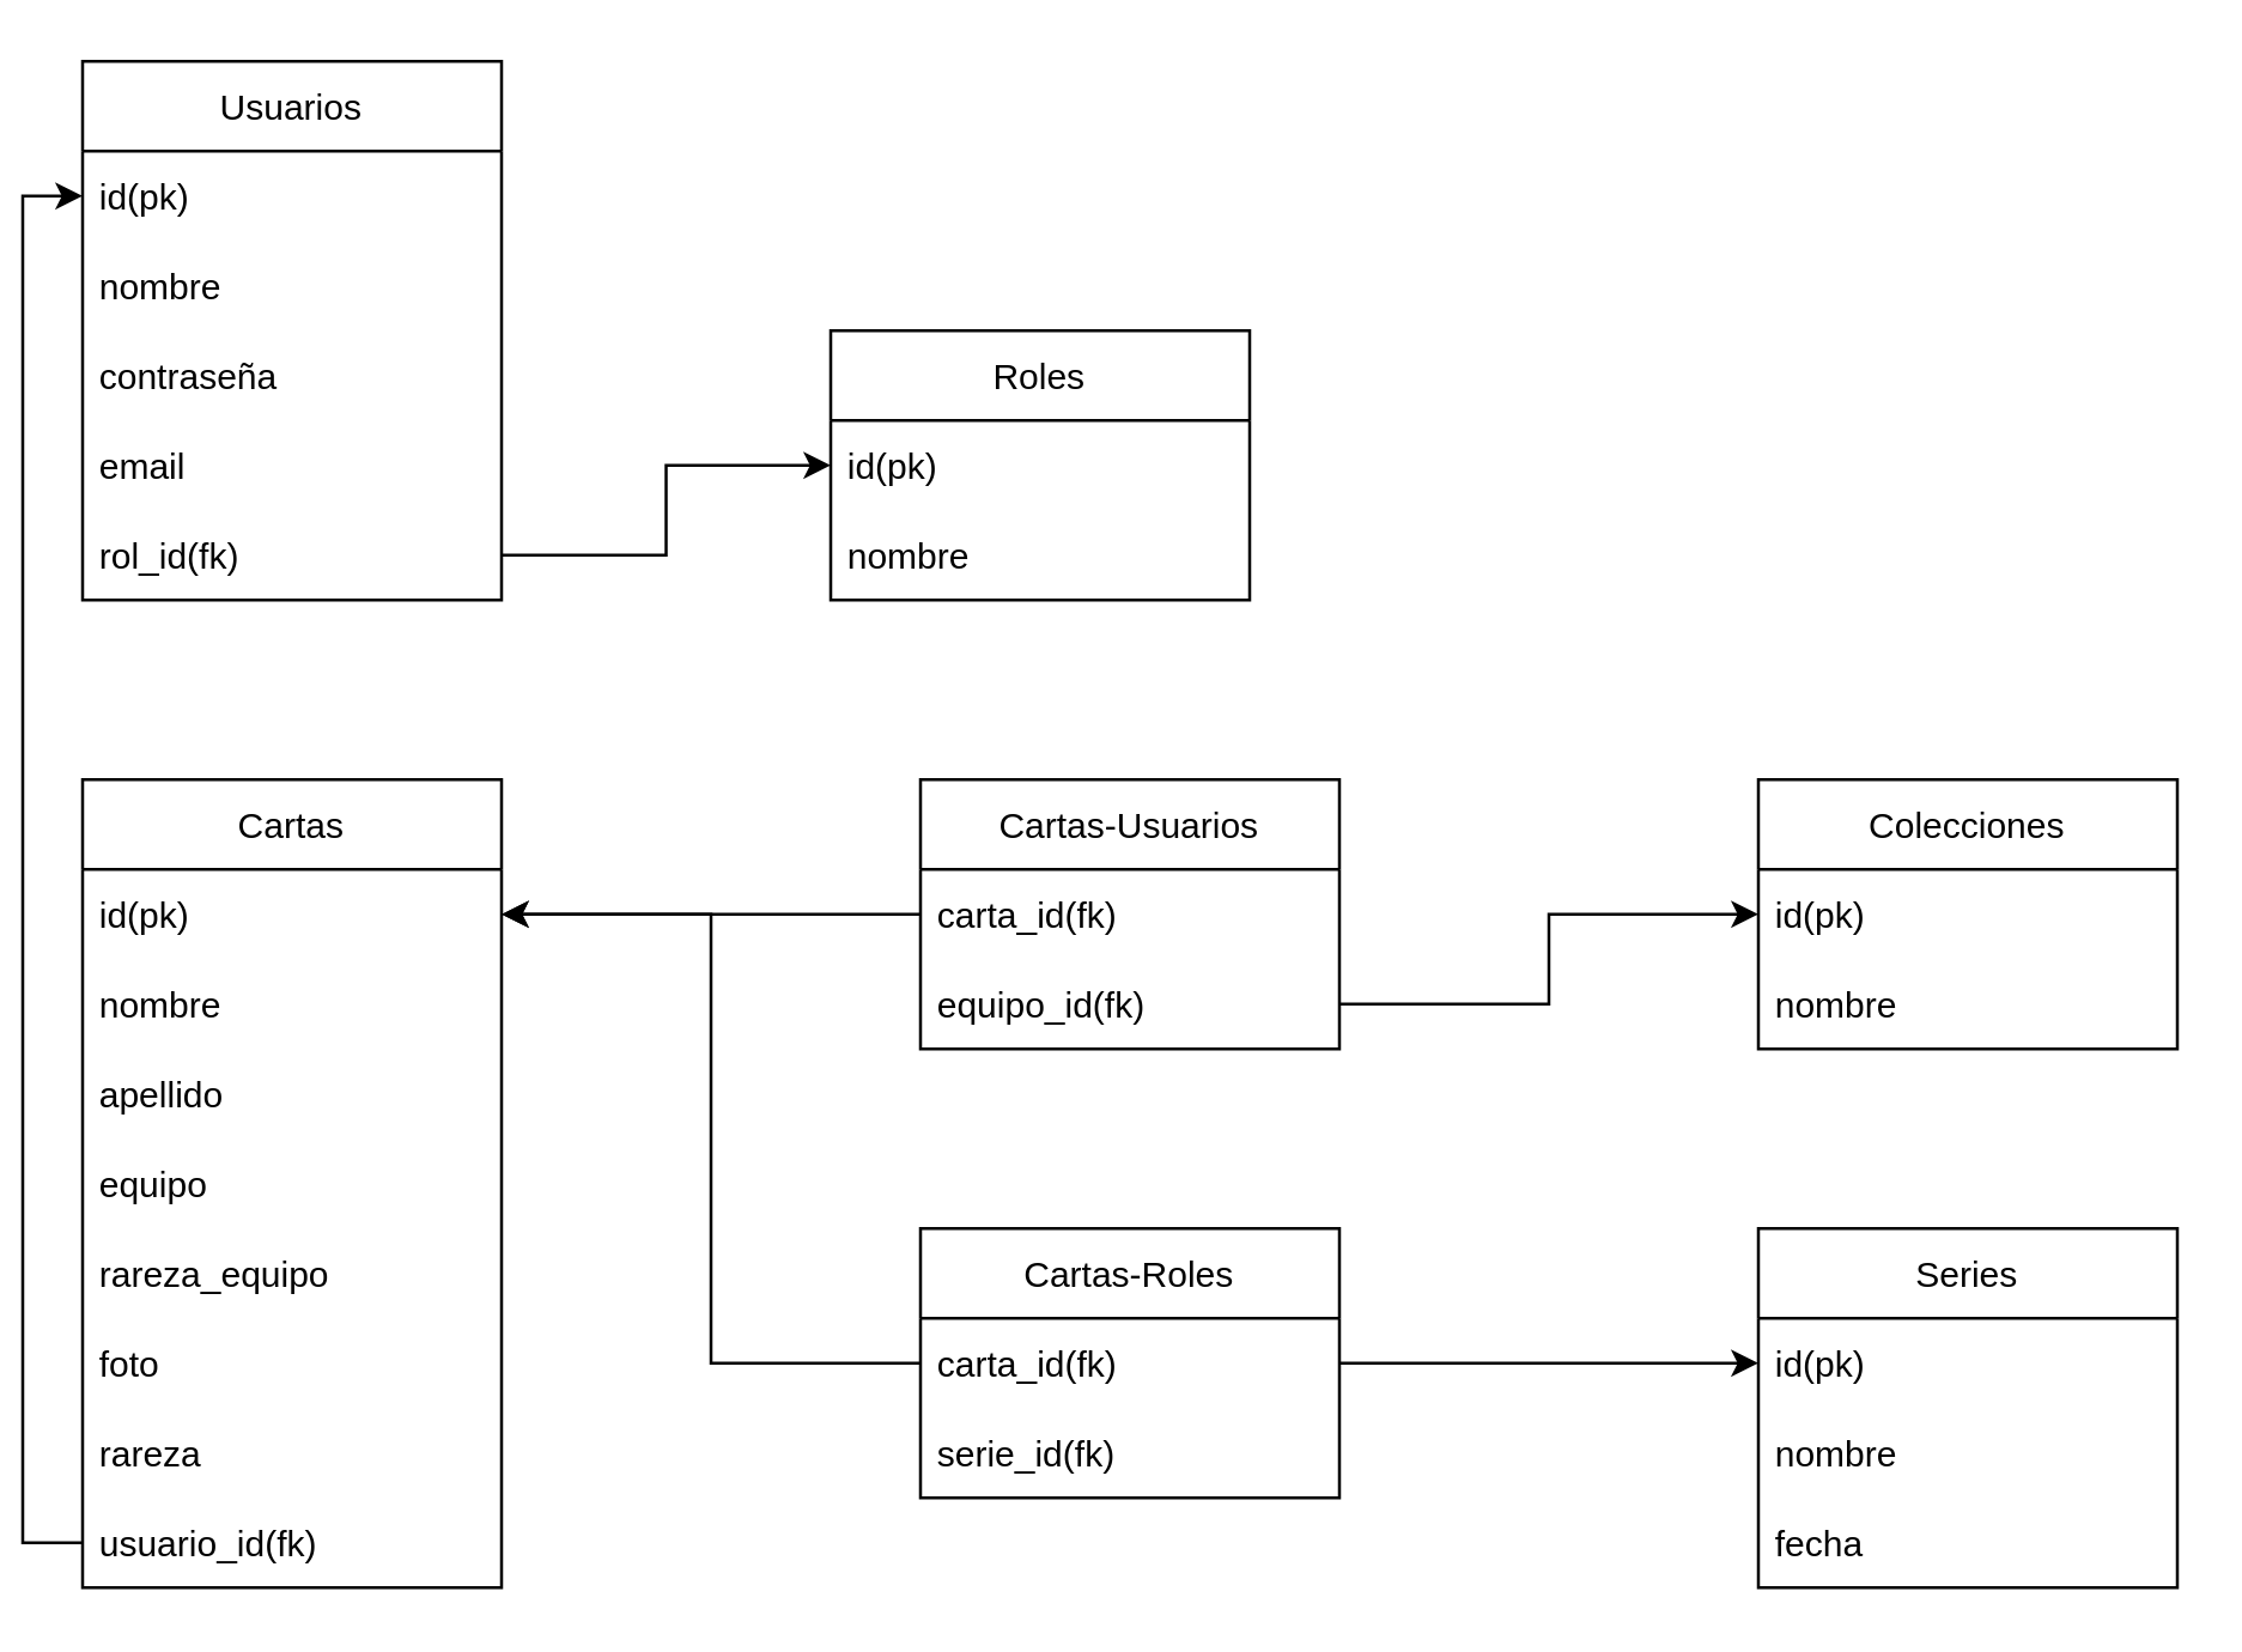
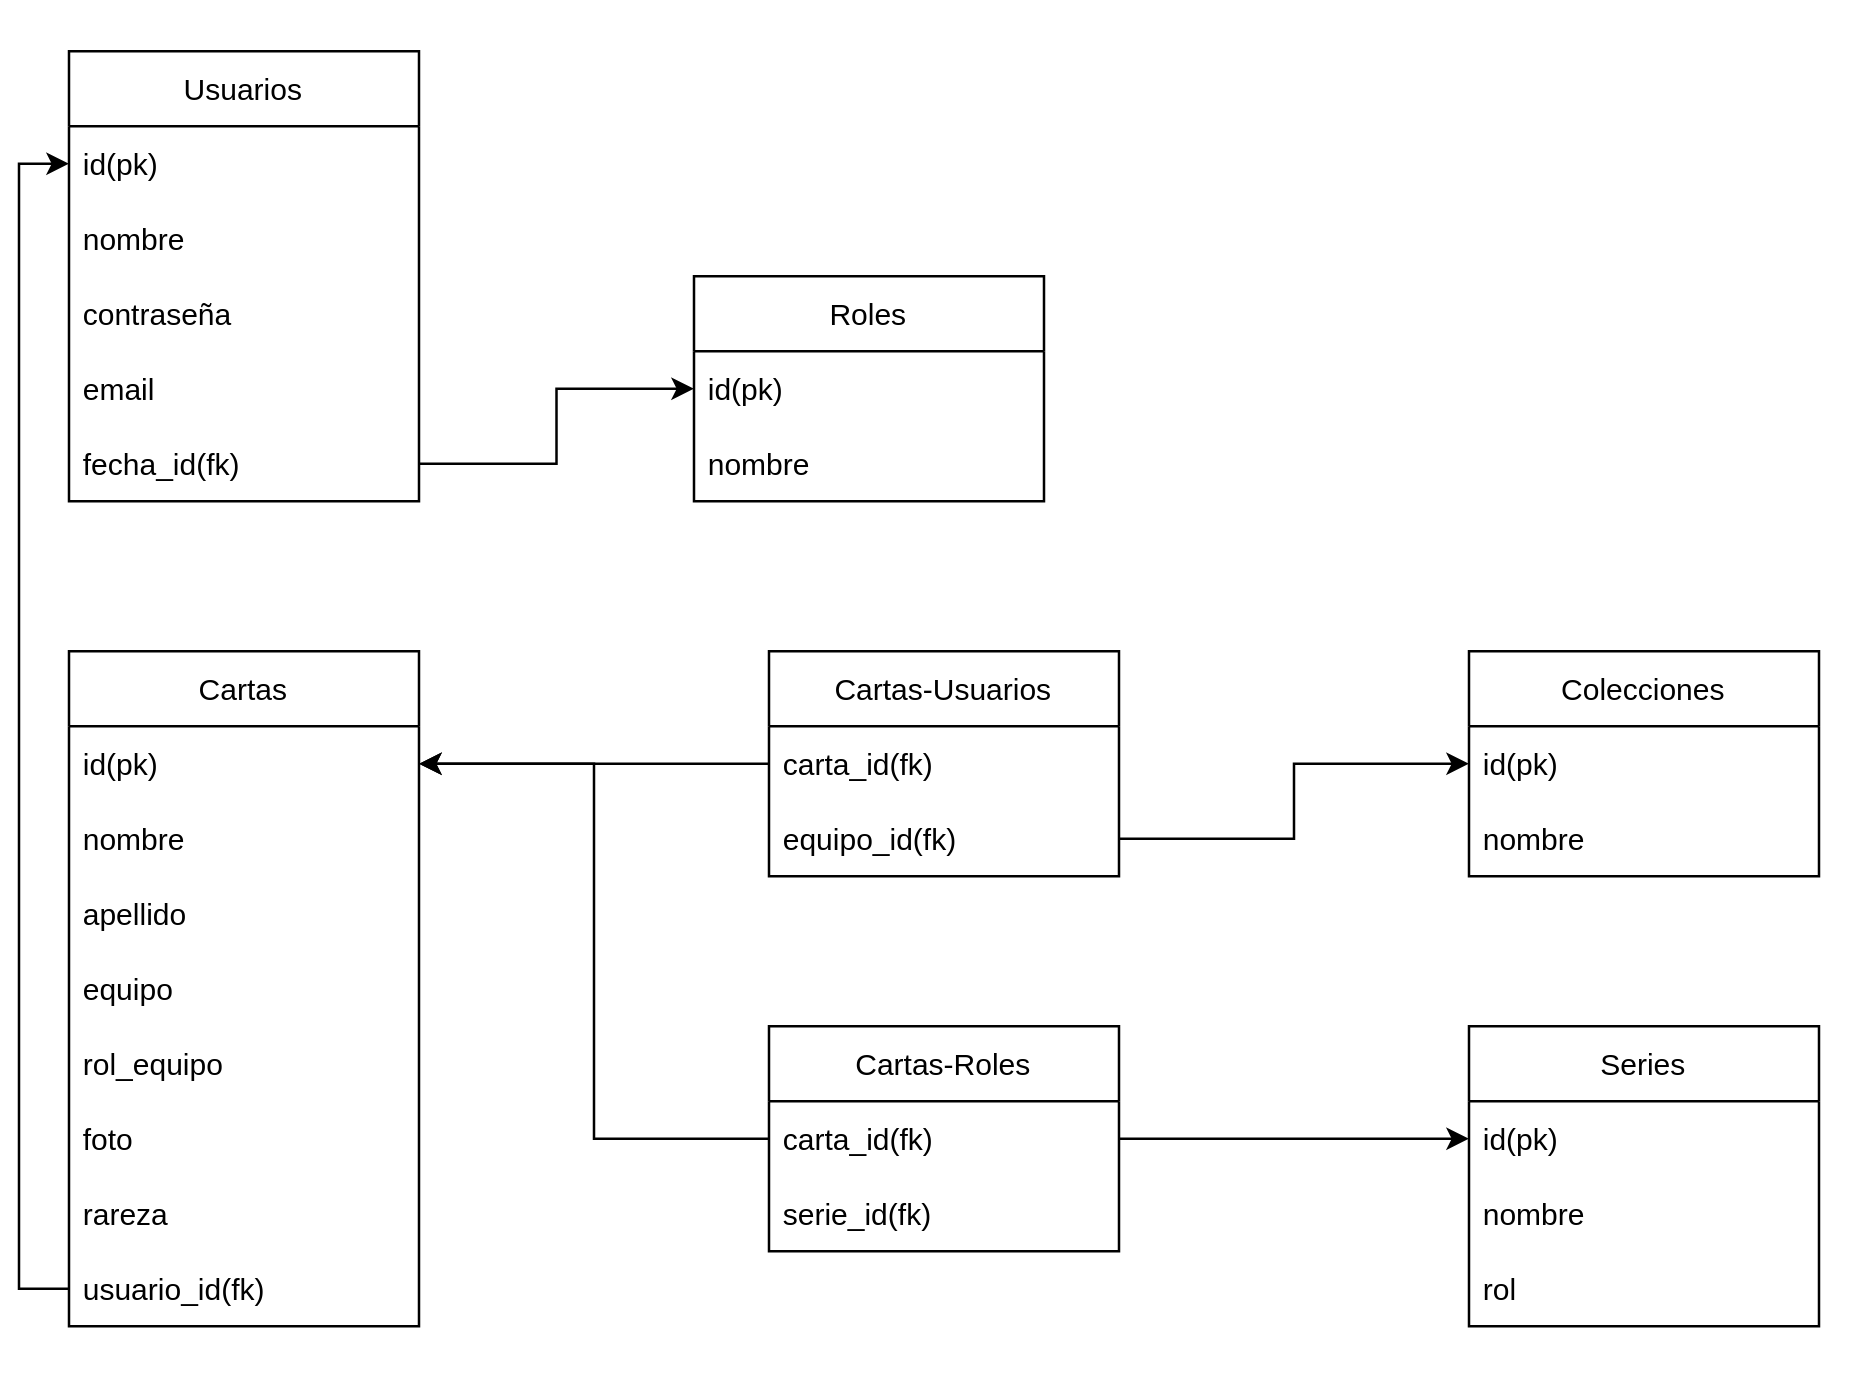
  <mxCell id="0" />
  <mxCell id="1" parent="0" />
  <mxCell id="2" value="Usuarios" style="swimlane;fontStyle=0;childLayout=stackLayout;horizontal=1;startSize=30;horizontalStack=0;resizeParent=1;resizeParentMax=0;resizeLast=0;collapsible=1;marginBottom=0;" parent="1" vertex="1"><mxGeometry x="20" y="20" width="140" height="180" as="geometry"><mxRectangle x="340" y="340" width="50" height="30" as="alternateBounds" /></mxGeometry></mxCell>
  <mxCell id="3" value="id(pk)" style="text;strokeColor=none;fillColor=none;align=left;verticalAlign=middle;spacingLeft=4;spacingRight=4;overflow=hidden;points=[[0,0.5],[1,0.5]];portConstraint=eastwest;rotatable=0;" parent="2" vertex="1"><mxGeometry y="30" width="140" height="30" as="geometry" /></mxCell>
  <mxCell id="4" value="nombre" style="text;strokeColor=none;fillColor=none;align=left;verticalAlign=middle;spacingLeft=4;spacingRight=4;overflow=hidden;points=[[0,0.5],[1,0.5]];portConstraint=eastwest;rotatable=0;" parent="2" vertex="1"><mxGeometry y="60" width="140" height="30" as="geometry" /></mxCell>
  <mxCell id="5" value="contraseña" style="text;strokeColor=none;fillColor=none;align=left;verticalAlign=middle;spacingLeft=4;spacingRight=4;overflow=hidden;points=[[0,0.5],[1,0.5]];portConstraint=eastwest;rotatable=0;" parent="2" vertex="1"><mxGeometry y="90" width="140" height="30" as="geometry" /></mxCell>
  <mxCell id="6" value="email" style="text;strokeColor=none;fillColor=none;align=left;verticalAlign=middle;spacingLeft=4;spacingRight=4;overflow=hidden;points=[[0,0.5],[1,0.5]];portConstraint=eastwest;rotatable=0;" parent="2" vertex="1"><mxGeometry y="120" width="140" height="30" as="geometry" /></mxCell>
- <mxCell id="7" value="rol_id(fk)" style="text;strokeColor=none;fillColor=none;align=left;verticalAlign=middle;spacingLeft=4;spacingRight=4;overflow=hidden;points=[[0,0.5],[1,0.5]];portConstraint=eastwest;rotatable=0;" parent="2" vertex="1"><mxGeometry y="150" width="140" height="30" as="geometry" /></mxCell>
+ <mxCell id="7" value="fecha_id(fk)" style="text;strokeColor=none;fillColor=none;align=left;verticalAlign=middle;spacingLeft=4;spacingRight=4;overflow=hidden;points=[[0,0.5],[1,0.5]];portConstraint=eastwest;rotatable=0;" parent="2" vertex="1"><mxGeometry y="150" width="140" height="30" as="geometry" /></mxCell>
  <mxCell id="8" value="Roles" style="swimlane;fontStyle=0;childLayout=stackLayout;horizontal=1;startSize=30;horizontalStack=0;resizeParent=1;resizeParentMax=0;resizeLast=0;collapsible=1;marginBottom=0;" parent="1" vertex="1"><mxGeometry x="270" y="110" width="140" height="90" as="geometry" /></mxCell>
  <mxCell id="9" value="id(pk)" style="text;strokeColor=none;fillColor=none;align=left;verticalAlign=middle;spacingLeft=4;spacingRight=4;overflow=hidden;points=[[0,0.5],[1,0.5]];portConstraint=eastwest;rotatable=0;" parent="8" vertex="1"><mxGeometry y="30" width="140" height="30" as="geometry" /></mxCell>
  <mxCell id="10" value="nombre" style="text;strokeColor=none;fillColor=none;align=left;verticalAlign=middle;spacingLeft=4;spacingRight=4;overflow=hidden;points=[[0,0.5],[1,0.5]];portConstraint=eastwest;rotatable=0;" parent="8" vertex="1"><mxGeometry y="60" width="140" height="30" as="geometry" /></mxCell>
  <mxCell id="11" value="Cartas" style="swimlane;fontStyle=0;childLayout=stackLayout;horizontal=1;startSize=30;horizontalStack=0;resizeParent=1;resizeParentMax=0;resizeLast=0;collapsible=1;marginBottom=0;" parent="1" vertex="1"><mxGeometry x="20" y="260" width="140" height="270" as="geometry" /></mxCell>
  <mxCell id="12" value="id(pk)" style="text;strokeColor=none;fillColor=none;align=left;verticalAlign=middle;spacingLeft=4;spacingRight=4;overflow=hidden;points=[[0,0.5],[1,0.5]];portConstraint=eastwest;rotatable=0;" parent="11" vertex="1"><mxGeometry y="30" width="140" height="30" as="geometry" /></mxCell>
  <mxCell id="13" value="nombre" style="text;strokeColor=none;fillColor=none;align=left;verticalAlign=middle;spacingLeft=4;spacingRight=4;overflow=hidden;points=[[0,0.5],[1,0.5]];portConstraint=eastwest;rotatable=0;" parent="11" vertex="1"><mxGeometry y="60" width="140" height="30" as="geometry" /></mxCell>
  <mxCell id="14" value="apellido" style="text;strokeColor=none;fillColor=none;align=left;verticalAlign=middle;spacingLeft=4;spacingRight=4;overflow=hidden;points=[[0,0.5],[1,0.5]];portConstraint=eastwest;rotatable=0;" parent="11" vertex="1"><mxGeometry y="90" width="140" height="30" as="geometry" /></mxCell>
  <mxCell id="15" value="equipo" style="text;strokeColor=none;fillColor=none;align=left;verticalAlign=middle;spacingLeft=4;spacingRight=4;overflow=hidden;points=[[0,0.5],[1,0.5]];portConstraint=eastwest;rotatable=0;" parent="11" vertex="1"><mxGeometry y="120" width="140" height="30" as="geometry" /></mxCell>
- <mxCell id="16" value="rareza_equipo" style="text;strokeColor=none;fillColor=none;align=left;verticalAlign=middle;spacingLeft=4;spacingRight=4;overflow=hidden;points=[[0,0.5],[1,0.5]];portConstraint=eastwest;rotatable=0;" parent="11" vertex="1"><mxGeometry y="150" width="140" height="30" as="geometry" /></mxCell>
+ <mxCell id="16" value="rol_equipo" style="text;strokeColor=none;fillColor=none;align=left;verticalAlign=middle;spacingLeft=4;spacingRight=4;overflow=hidden;points=[[0,0.5],[1,0.5]];portConstraint=eastwest;rotatable=0;" parent="11" vertex="1"><mxGeometry y="150" width="140" height="30" as="geometry" /></mxCell>
  <mxCell id="17" value="foto" style="text;strokeColor=none;fillColor=none;align=left;verticalAlign=middle;spacingLeft=4;spacingRight=4;overflow=hidden;points=[[0,0.5],[1,0.5]];portConstraint=eastwest;rotatable=0;" parent="11" vertex="1"><mxGeometry y="180" width="140" height="30" as="geometry" /></mxCell>
  <mxCell id="18" value="rareza" style="text;strokeColor=none;fillColor=none;align=left;verticalAlign=middle;spacingLeft=4;spacingRight=4;overflow=hidden;points=[[0,0.5],[1,0.5]];portConstraint=eastwest;rotatable=0;" parent="11" vertex="1"><mxGeometry y="210" width="140" height="30" as="geometry" /></mxCell>
  <mxCell id="19" value="usuario_id(fk)" style="text;strokeColor=none;fillColor=none;align=left;verticalAlign=middle;spacingLeft=4;spacingRight=4;overflow=hidden;points=[[0,0.5],[1,0.5]];portConstraint=eastwest;rotatable=0;" parent="11" vertex="1"><mxGeometry y="240" width="140" height="30" as="geometry" /></mxCell>
  <mxCell id="20" value="Series" style="swimlane;fontStyle=0;childLayout=stackLayout;horizontal=1;startSize=30;horizontalStack=0;resizeParent=1;resizeParentMax=0;resizeLast=0;collapsible=1;marginBottom=0;" parent="1" vertex="1"><mxGeometry x="580" y="410" width="140" height="120" as="geometry" /></mxCell>
  <mxCell id="21" value="id(pk)" style="text;strokeColor=none;fillColor=none;align=left;verticalAlign=middle;spacingLeft=4;spacingRight=4;overflow=hidden;points=[[0,0.5],[1,0.5]];portConstraint=eastwest;rotatable=0;" parent="20" vertex="1"><mxGeometry y="30" width="140" height="30" as="geometry" /></mxCell>
  <mxCell id="22" value="nombre" style="text;strokeColor=none;fillColor=none;align=left;verticalAlign=middle;spacingLeft=4;spacingRight=4;overflow=hidden;points=[[0,0.5],[1,0.5]];portConstraint=eastwest;rotatable=0;" vertex="1" parent="20"><mxGeometry y="60" width="140" height="30" as="geometry" /></mxCell>
- <mxCell id="23" value="fecha " style="text;strokeColor=none;fillColor=none;align=left;verticalAlign=middle;spacingLeft=4;spacingRight=4;overflow=hidden;points=[[0,0.5],[1,0.5]];portConstraint=eastwest;rotatable=0;" parent="20" vertex="1"><mxGeometry y="90" width="140" height="30" as="geometry" /></mxCell>
+ <mxCell id="23" value="rol " style="text;strokeColor=none;fillColor=none;align=left;verticalAlign=middle;spacingLeft=4;spacingRight=4;overflow=hidden;points=[[0,0.5],[1,0.5]];portConstraint=eastwest;rotatable=0;" parent="20" vertex="1"><mxGeometry y="90" width="140" height="30" as="geometry" /></mxCell>
  <mxCell id="24" value="Colecciones" style="swimlane;fontStyle=0;childLayout=stackLayout;horizontal=1;startSize=30;horizontalStack=0;resizeParent=1;resizeParentMax=0;resizeLast=0;collapsible=1;marginBottom=0;" parent="1" vertex="1"><mxGeometry x="580" y="260" width="140" height="90" as="geometry" /></mxCell>
  <mxCell id="25" value="id(pk)" style="text;strokeColor=none;fillColor=none;align=left;verticalAlign=middle;spacingLeft=4;spacingRight=4;overflow=hidden;points=[[0,0.5],[1,0.5]];portConstraint=eastwest;rotatable=0;" parent="24" vertex="1"><mxGeometry y="30" width="140" height="30" as="geometry" /></mxCell>
  <mxCell id="26" value="nombre" style="text;strokeColor=none;fillColor=none;align=left;verticalAlign=middle;spacingLeft=4;spacingRight=4;overflow=hidden;points=[[0,0.5],[1,0.5]];portConstraint=eastwest;rotatable=0;" parent="24" vertex="1"><mxGeometry y="60" width="140" height="30" as="geometry" /></mxCell>
  <mxCell id="27" style="edgeStyle=orthogonalEdgeStyle;rounded=0;orthogonalLoop=1;jettySize=auto;html=1;exitX=0;exitY=0.5;exitDx=0;exitDy=0;entryX=0;entryY=0.5;entryDx=0;entryDy=0;" parent="1" source="19" target="3" edge="1"><mxGeometry relative="1" as="geometry" /></mxCell>
  <mxCell id="28" style="edgeStyle=orthogonalEdgeStyle;rounded=0;orthogonalLoop=1;jettySize=auto;html=1;exitX=1;exitY=0.5;exitDx=0;exitDy=0;entryX=0;entryY=0.5;entryDx=0;entryDy=0;" parent="1" source="7" target="9" edge="1"><mxGeometry relative="1" as="geometry" /></mxCell>
  <mxCell id="29" value="Cartas-Usuarios" style="swimlane;fontStyle=0;childLayout=stackLayout;horizontal=1;startSize=30;horizontalStack=0;resizeParent=1;resizeParentMax=0;resizeLast=0;collapsible=1;marginBottom=0;" vertex="1" parent="1"><mxGeometry x="300" y="260" width="140" height="90" as="geometry" /></mxCell>
  <mxCell id="30" value="carta_id(fk)" style="text;strokeColor=none;fillColor=none;align=left;verticalAlign=middle;spacingLeft=4;spacingRight=4;overflow=hidden;points=[[0,0.5],[1,0.5]];portConstraint=eastwest;rotatable=0;" vertex="1" parent="29"><mxGeometry y="30" width="140" height="30" as="geometry" /></mxCell>
  <mxCell id="31" value="equipo_id(fk)" style="text;strokeColor=none;fillColor=none;align=left;verticalAlign=middle;spacingLeft=4;spacingRight=4;overflow=hidden;points=[[0,0.5],[1,0.5]];portConstraint=eastwest;rotatable=0;" vertex="1" parent="29"><mxGeometry y="60" width="140" height="30" as="geometry" /></mxCell>
  <mxCell id="32" value="Cartas-Roles" style="swimlane;fontStyle=0;childLayout=stackLayout;horizontal=1;startSize=30;horizontalStack=0;resizeParent=1;resizeParentMax=0;resizeLast=0;collapsible=1;marginBottom=0;" vertex="1" parent="1"><mxGeometry x="300" y="410" width="140" height="90" as="geometry" /></mxCell>
  <mxCell id="33" value="carta_id(fk)" style="text;strokeColor=none;fillColor=none;align=left;verticalAlign=middle;spacingLeft=4;spacingRight=4;overflow=hidden;points=[[0,0.5],[1,0.5]];portConstraint=eastwest;rotatable=0;" vertex="1" parent="32"><mxGeometry y="30" width="140" height="30" as="geometry" /></mxCell>
  <mxCell id="34" value="serie_id(fk)" style="text;strokeColor=none;fillColor=none;align=left;verticalAlign=middle;spacingLeft=4;spacingRight=4;overflow=hidden;points=[[0,0.5],[1,0.5]];portConstraint=eastwest;rotatable=0;" vertex="1" parent="32"><mxGeometry y="60" width="140" height="30" as="geometry" /></mxCell>
  <mxCell id="35" style="edgeStyle=orthogonalEdgeStyle;rounded=0;orthogonalLoop=1;jettySize=auto;html=1;exitX=0;exitY=0.5;exitDx=0;exitDy=0;entryX=1;entryY=0.5;entryDx=0;entryDy=0;" edge="1" parent="1" source="30" target="12"><mxGeometry relative="1" as="geometry" /></mxCell>
  <mxCell id="36" style="edgeStyle=orthogonalEdgeStyle;rounded=0;orthogonalLoop=1;jettySize=auto;html=1;exitX=1;exitY=0.5;exitDx=0;exitDy=0;entryX=0;entryY=0.5;entryDx=0;entryDy=0;" edge="1" parent="1" source="31" target="25"><mxGeometry relative="1" as="geometry" /></mxCell>
  <mxCell id="37" style="edgeStyle=orthogonalEdgeStyle;rounded=0;orthogonalLoop=1;jettySize=auto;html=1;exitX=0;exitY=0.5;exitDx=0;exitDy=0;entryX=1;entryY=0.5;entryDx=0;entryDy=0;" edge="1" parent="1" source="33" target="12"><mxGeometry relative="1" as="geometry" /></mxCell>
  <mxCell id="38" style="edgeStyle=orthogonalEdgeStyle;rounded=0;orthogonalLoop=1;jettySize=auto;html=1;exitX=1;exitY=0.5;exitDx=0;exitDy=0;entryX=0;entryY=0.5;entryDx=0;entryDy=0;" edge="1" parent="1" source="33" target="21"><mxGeometry relative="1" as="geometry" /></mxCell>
